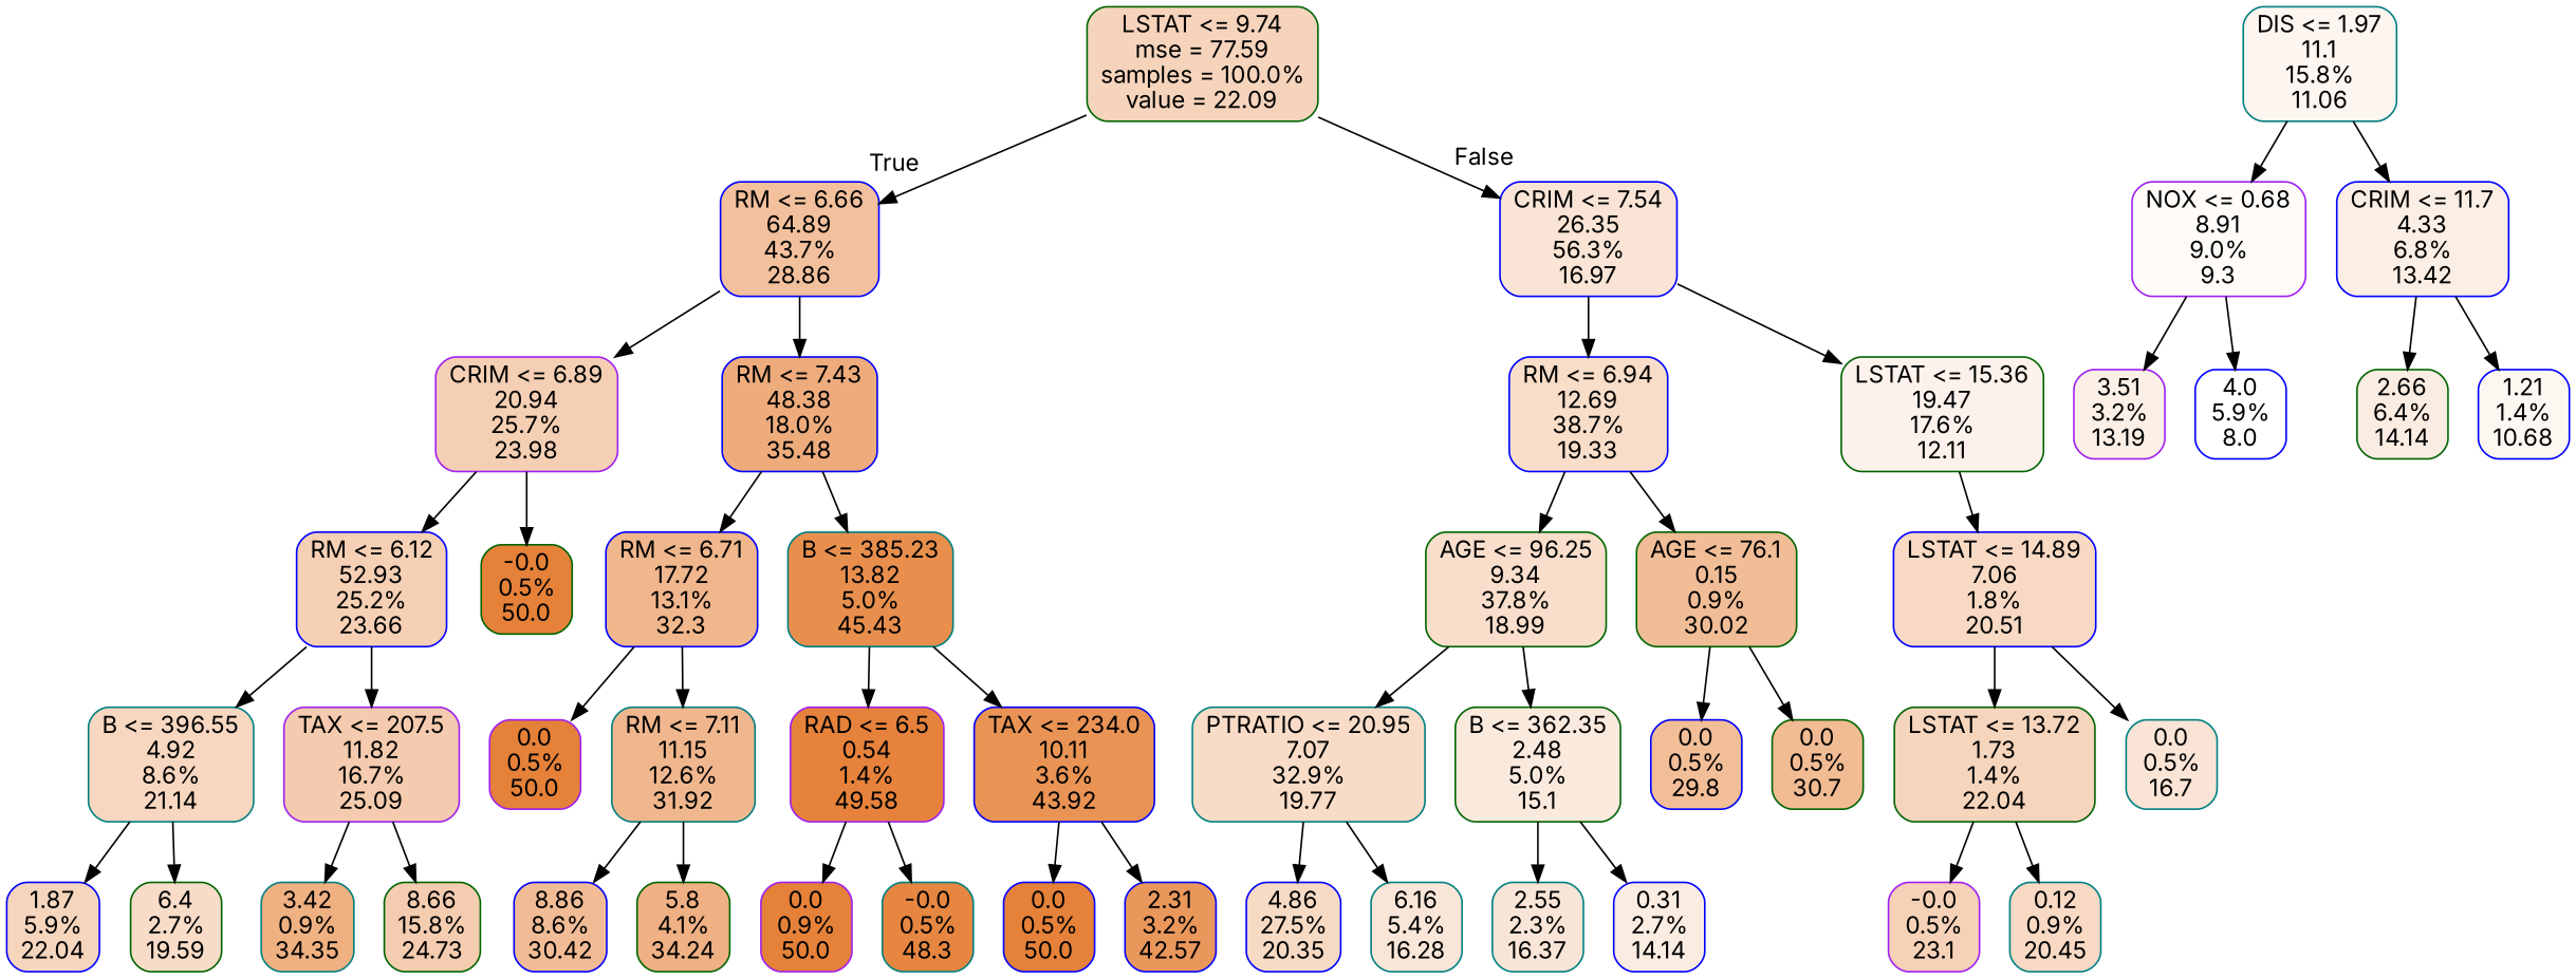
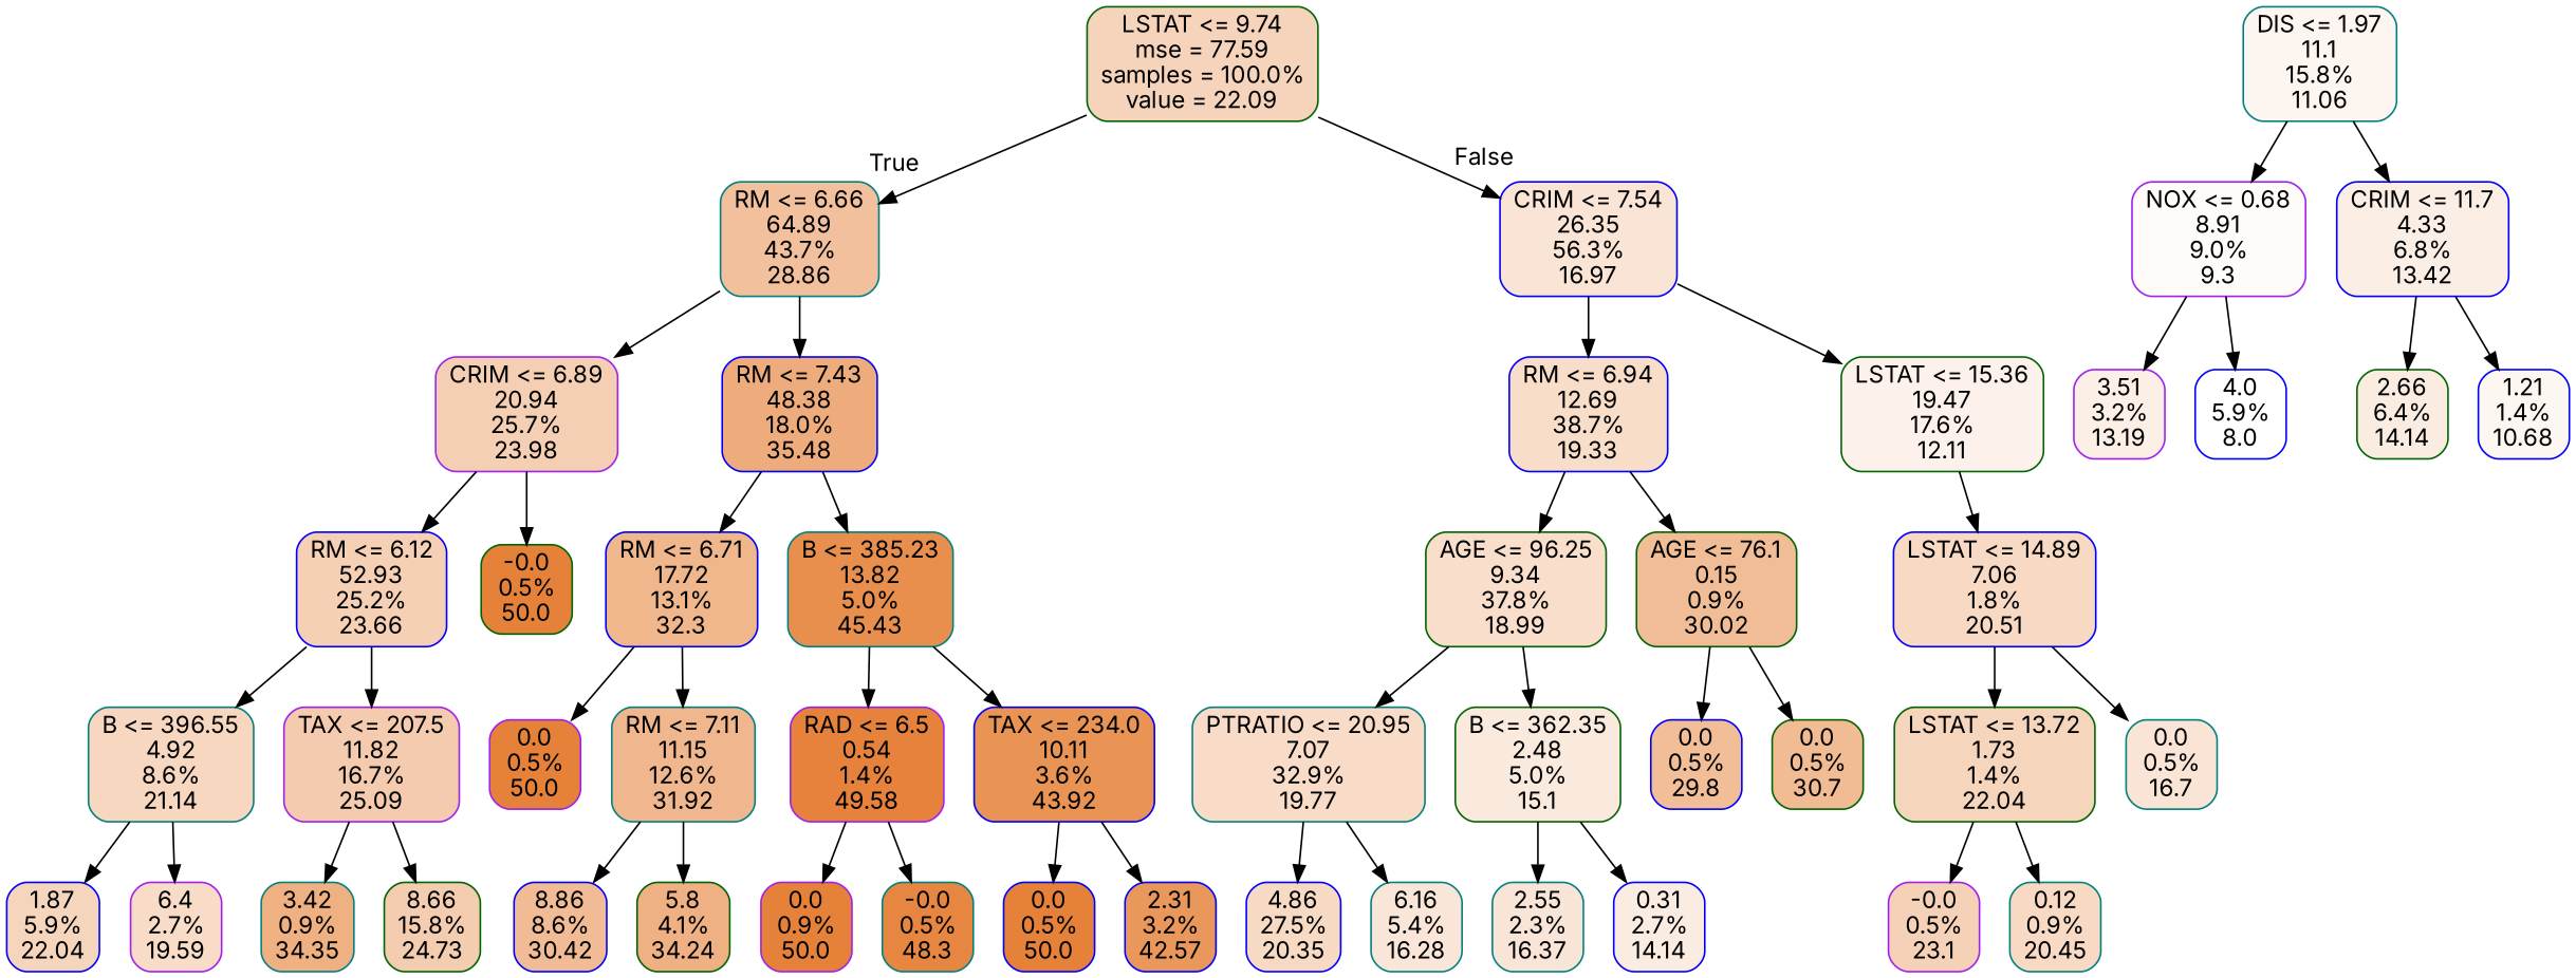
  digraph {
    fontname=Inter
    node [color=blue fillcolor="#e58139ff" fontname=Inter shape=box style="filled, rounded"]
    edge [fontname=Inter]
    n1 [color=darkgreen fillcolor="#e5813956" label="LSTAT <= 9.74\nmse = 77.59\nsamples = 100.0%\nvalue = 22.09"]
-   n2 [fillcolor="#e581397f" label="RM <= 6.66\n64.89\n43.7%\n28.86"]
+   n2 [color=teal fillcolor="#e581397f" label="RM <= 6.66\n64.89\n43.7%\n28.86"]
    n3 [fillcolor="#e5813936" label="CRIM <= 7.54\n26.35\n56.3%\n16.97"]
    n4 [color=purple fillcolor="#e5813961" label="CRIM <= 6.89\n20.94\n25.7%\n23.98"]
    n5 [fillcolor="#e58139a7" label="RM <= 7.43\n48.38\n18.0%\n35.48"]
    n6 [fillcolor="#e5813945" label="RM <= 6.94\n12.69\n38.7%\n19.33"]
    n7 [color=darkgreen fillcolor="#e5813919" label="LSTAT <= 15.36\n19.47\n17.6%\n12.11"]
    n8 [fillcolor="#e581395f" label="RM <= 6.12\n52.93\n25.2%\n23.66"]
    n9 [color=darkgreen label="-0.0\n0.5%\n50.0"]
    n10 [fillcolor="#e5813994" label="RM <= 6.71\n17.72\n13.1%\n32.3"]
    n11 [color=teal fillcolor="#e58139e3" label="B <= 385.23\n13.82\n5.0%\n45.43"]
    n12 [color=teal fillcolor="#e5813950" label="B <= 396.55\n4.92\n8.6%\n21.14"]
    n13 [color=purple fillcolor="#e5813968" label="TAX <= 207.5\n11.82\n16.7%\n25.09"]
    n14 [fillcolor="#e5813955" label="1.87\n5.9%\n22.04"]
-   n15 [color=darkgreen fillcolor="#e5813946" label="6.4\n2.7%\n19.59"]
+   n15 [color=purple fillcolor="#e5813946" label="6.4\n2.7%\n19.59"]
    n16 [color=teal fillcolor="#e58139a0" label="3.42\n0.9%\n34.35"]
    n17 [color=darkgreen fillcolor="#e5813966" label="8.66\n15.8%\n24.73"]
    n18 [color=purple label="0.0\n0.5%\n50.0"]
    n19 [color=teal fillcolor="#e5813991" label="RM <= 7.11\n11.15\n12.6%\n31.92"]
    n20 [color=purple fillcolor="#e58139fc" label="RAD <= 6.5\n0.54\n1.4%\n49.58"]
    n21 [fillcolor="#e58139da" label="TAX <= 234.0\n10.11\n3.6%\n43.92"]
    n22 [fillcolor="#e5813988" label="8.86\n8.6%\n30.42"]
    n23 [color=darkgreen fillcolor="#e581399f" label="5.8\n4.1%\n34.24"]
    n24 [color=purple label="0.0\n0.9%\n50.0"]
    n25 [color=teal fillcolor="#e58139f5" label="-0.0\n0.5%\n48.3"]
    n26 [label="0.0\n0.5%\n50.0"]
    n27 [fillcolor="#e58139d2" label="2.31\n3.2%\n42.57"]
    n28 [color=darkgreen fillcolor="#e5813943" label="AGE <= 96.25\n9.34\n37.8%\n18.99"]
    n29 [color=darkgreen fillcolor="#e5813986" label="AGE <= 76.1\n0.15\n0.9%\n30.02"]
    n30 [fillcolor="#e581394c" label="LSTAT <= 14.89\n7.06\n1.8%\n20.51"]
    n31 [color=teal fillcolor="#e5813947" label="PTRATIO <= 20.95\n7.07\n32.9%\n19.77"]
    n32 [color=darkgreen fillcolor="#e581392b" label="B <= 362.35\n2.48\n5.0%\n15.1"]
    n33 [fillcolor="#e5813984" label="0.0\n0.5%\n29.8"]
    n34 [color=darkgreen fillcolor="#e581398a" label="0.0\n0.5%\n30.7"]
    n35 [fillcolor="#e581394b" label="4.86\n27.5%\n20.35"]
    n36 [color=teal fillcolor="#e5813932" label="6.16\n5.4%\n16.28"]
    n37 [color=teal fillcolor="#e5813933" label="2.55\n2.3%\n16.37"]
    n38 [fillcolor="#e5813925" label="0.31\n2.7%\n14.14"]
    n39 [color=darkgreen fillcolor="#e5813955" label="LSTAT <= 13.72\n1.73\n1.4%\n22.04"]
    n40 [color=teal fillcolor="#e5813935" label="0.0\n0.5%\n16.7"]
    n41 [color=teal fillcolor="#e5813913" label="DIS <= 1.97\n11.1\n15.8%\n11.06"]
    n42 [color=purple fillcolor="#e5813908" label="NOX <= 0.68\n8.91\n9.0%\n9.3"]
    n43 [fillcolor="#e5813921" label="CRIM <= 11.7\n4.33\n6.8%\n13.42"]
    n44 [color=purple fillcolor="#e581395c" label="-0.0\n0.5%\n23.1"]
    n45 [color=teal fillcolor="#e581394c" label="0.12\n0.9%\n20.45"]
    n46 [color=purple fillcolor="#e581391f" label="3.51\n3.2%\n13.19"]
    n47 [fillcolor="#e5813900" label="4.0\n5.9%\n8.0"]
    n48 [color=darkgreen fillcolor="#e5813925" label="2.66\n6.4%\n14.14"]
    n49 [fillcolor="#e5813910" label="1.21\n1.4%\n10.68"]
    n1 -> n2 [headlabel=True labelangle=45 labeldistance=2.5]
    n1 -> n3 [headlabel=False labelangle=-45 labeldistance=2.5]
    n2 -> n4
    n2 -> n5
    n3 -> n6
    n3 -> n7
    n4 -> n8
    n4 -> n9
    n5 -> n10
    n5 -> n11
    n6 -> n28
    n6 -> n29
    n7 -> n30
    n8 -> n12
    n8 -> n13
    n10 -> n18
    n10 -> n19
    n11 -> n20
    n11 -> n21
    n12 -> n14
    n12 -> n15
    n13 -> n16
    n13 -> n17
    n19 -> n22
    n19 -> n23
    n20 -> n24
    n20 -> n25
    n21 -> n26
    n21 -> n27
    n28 -> n31
    n28 -> n32
    n29 -> n33
    n29 -> n34
    n30 -> n39
    n30 -> n40
    n31 -> n35
    n31 -> n36
    n32 -> n37
    n32 -> n38
    n39 -> n44
    n39 -> n45
    n41 -> n42
    n41 -> n43
    n42 -> n46
    n42 -> n47
    n43 -> n48
    n43 -> n49
  }
